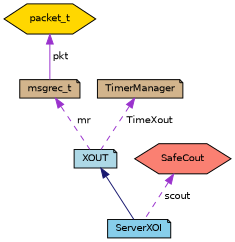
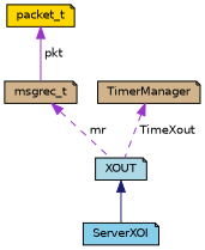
  digraph {
    node [color=black fillcolor=tan fontname=Helvetica fontsize=10 shape=note style=filled]
    edge [color=darkorchid3 dir=back fontname=Helvetica fontsize=10 labelfontname=Helvetica labelfontsize=10 style=dashed]
    n1 [fillcolor=skyblue fontcolor=black height=0.2 label=ServerXOI width=0.4]
    n2 [fillcolor=lightblue height=0.2 label=XOUT width=0.4]
    n3 [height=0.2 label=msgrec_t width=0.4]
-   n4 [fillcolor=gold height=0.2 label=packet_t shape=hexagon width=0.4]
+   n4 [fillcolor=gold height=0.2 label=packet_t width=0.4]
    n5 [height=0.2 label=TimerManager width=0.4]
-   n6 [fillcolor=salmon height=0.2 label=SafeCout shape=hexagon width=0.4]
    n2 -> n1 [color=midnightblue style=solid]
    n3 -> n2 [label=" mr"]
    n4 -> n3 [label=" pkt" style=solid]
    n5 -> n2 [label=" TimeXout"]
-   n6 -> n1 [label=" scout"]
  }
